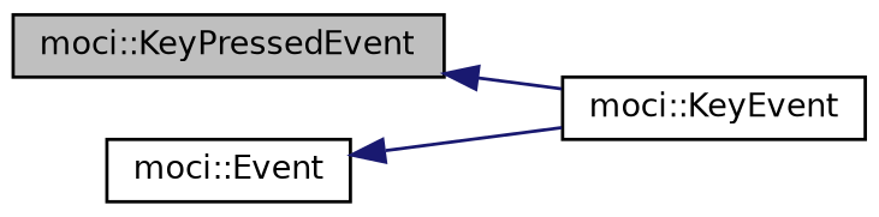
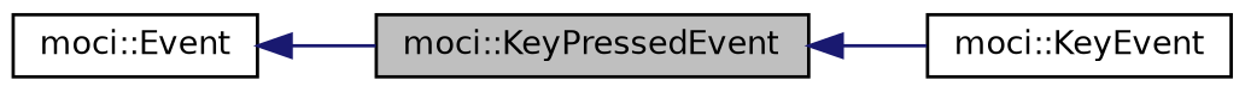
  digraph {
    rankdir=LR
    node [color=black fillcolor=white fontname=Helvetica fontsize=10 shape=record style=filled]
    edge [color=midnightblue dir=back fontname=Helvetica fontsize=10 labelfontname=Helvetica labelfontsize=10 style=solid]
    n1 [fillcolor=grey75 fontcolor=black height=0.2 label="moci::KeyPressedEvent" width=0.4]
    n2 [height=0.2 label="moci::KeyEvent" width=0.4]
    n3 [height=0.2 label="moci::Event" width=0.4]
    n1 -> n2
-   n3 -> n2
+   n3 -> n1
  }
